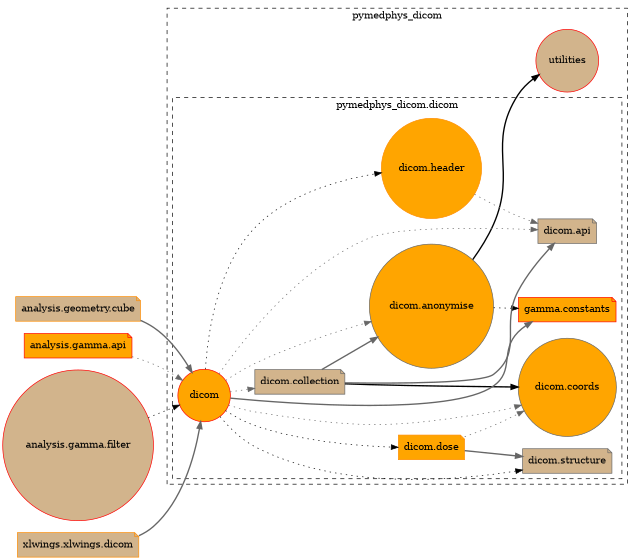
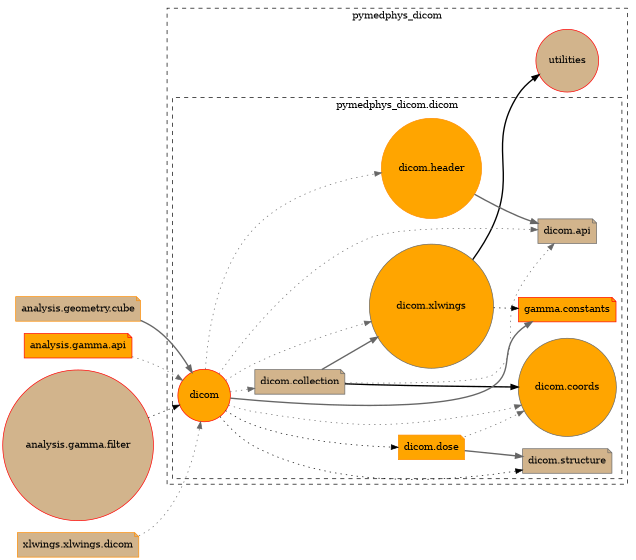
  strict digraph {
    rankdir=LR
    node [color=red fillcolor=orange shape=note style=filled]
    edge [color=gray40 style=dotted]
    n1 [label="gamma.constants"]
    n2 [color=gray40 label="dicom.coords" shape=circle]
    n3 [color=gray40 fillcolor=tan label="dicom.api"]
    n4 [color=gray40 fillcolor=tan label="dicom.structure"]
-   n5 [color=gray40 label="dicom.anonymise" shape=circle]
+   n5 [color=gray40 label="dicom.xlwings" shape=circle]
    n6 [color=darkorange label="dicom.dose"]
    n7 [color=darkorange label="dicom.header" shape=circle]
    n8 [color=gray40 fillcolor=tan label="dicom.collection"]
    n9 [label=dicom shape=circle]
    n10 [fillcolor=tan label=utilities shape=circle]
    n11 [color=darkorange fillcolor=tan label="analysis.geometry.cube"]
    n12 [label="analysis.gamma.api"]
    n13 [fillcolor=tan label="analysis.gamma.filter" shape=circle]
    n14 [color=darkorange fillcolor=tan label="xlwings.xlwings.dicom"]
    subgraph cluster_1 {
      label=pymedphys_dicom
      style=dashed
      n10
      subgraph cluster_2 {
        label="pymedphys_dicom.dicom"
        style=dashed
        subgraph sub_3 {
          label="pymedphys_dicom.dicom"
          rank=same
          style=dashed
          n1
          n2
          n3
          n4
        }
        subgraph sub_4 {
          label="pymedphys_dicom.dicom"
          rank=same
          style=dashed
          n5
          n6
          n7
        }
        subgraph sub_5 {
          label="pymedphys_dicom.dicom"
          rank=same
          style=dashed
          n8
        }
        subgraph sub_6 {
          label="pymedphys_dicom.dicom"
          rank=same
          style=dashed
          n9
        }
      }
    }
    n5 -> n1 [color=black]
    n5 -> n10 [color=black style=bold]
    n6 -> n2
    n6 -> n4 [style=bold]
-   n7 -> n3
+   n7 -> n3 [style=bold]
    n8 -> n2 [color=black style=bold]
-   n8 -> n3 [style=bold]
+   n8 -> n3
    n8 -> n5 [style=bold]
    n9 -> n1 [style=bold]
    n9 -> n2
    n9 -> n3
    n9 -> n4 [color=black]
    n9 -> n5
    n9 -> n6 [color=black]
-   n9 -> n7 [color=black]
+   n9 -> n7
    n9 -> n8
    n11 -> n9 [style=bold]
    n12 -> n9
    n13 -> n9 [color=black]
-   n14 -> n9 [style=bold]
+   n14 -> n9
  }
